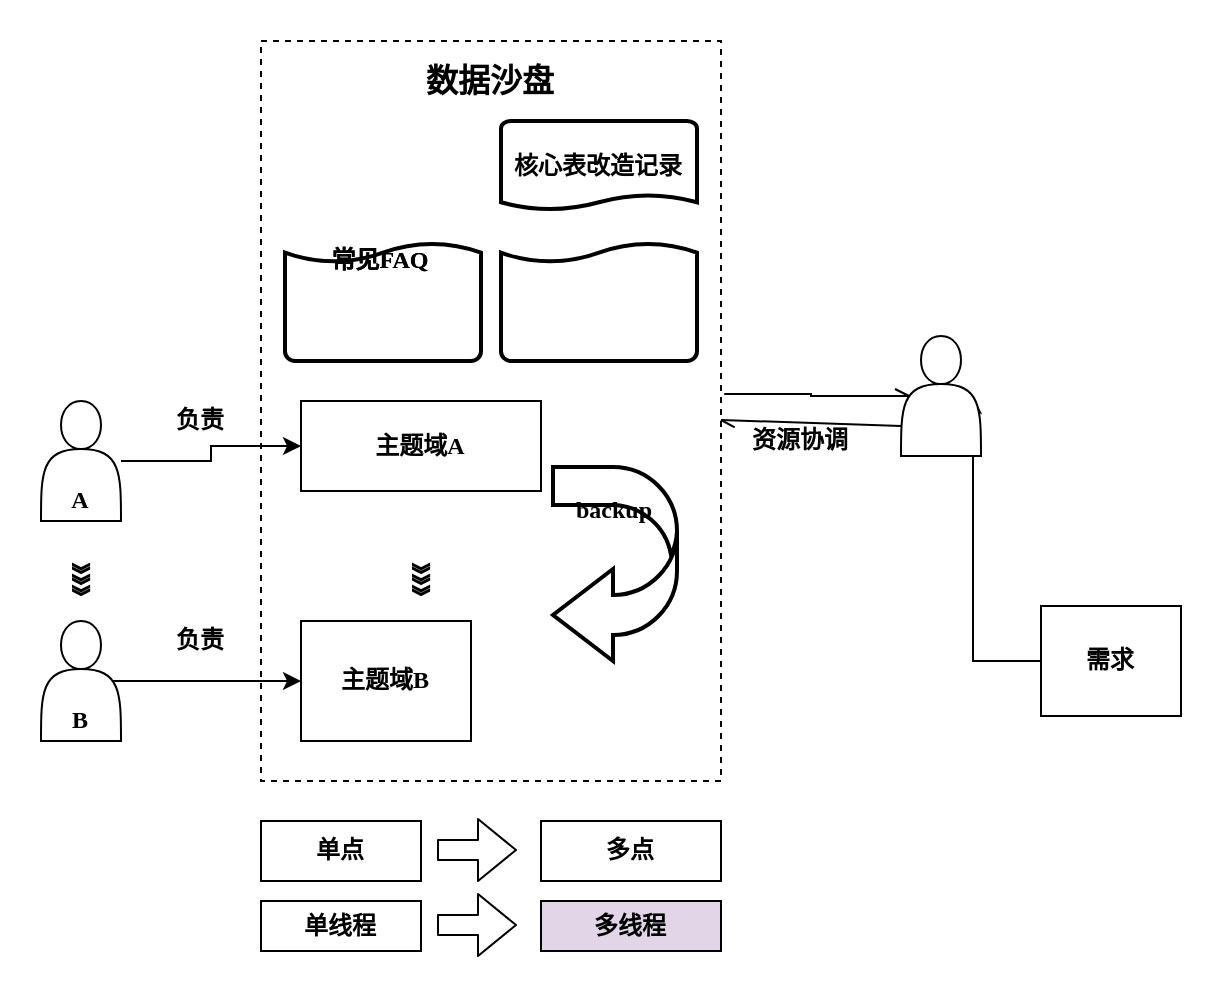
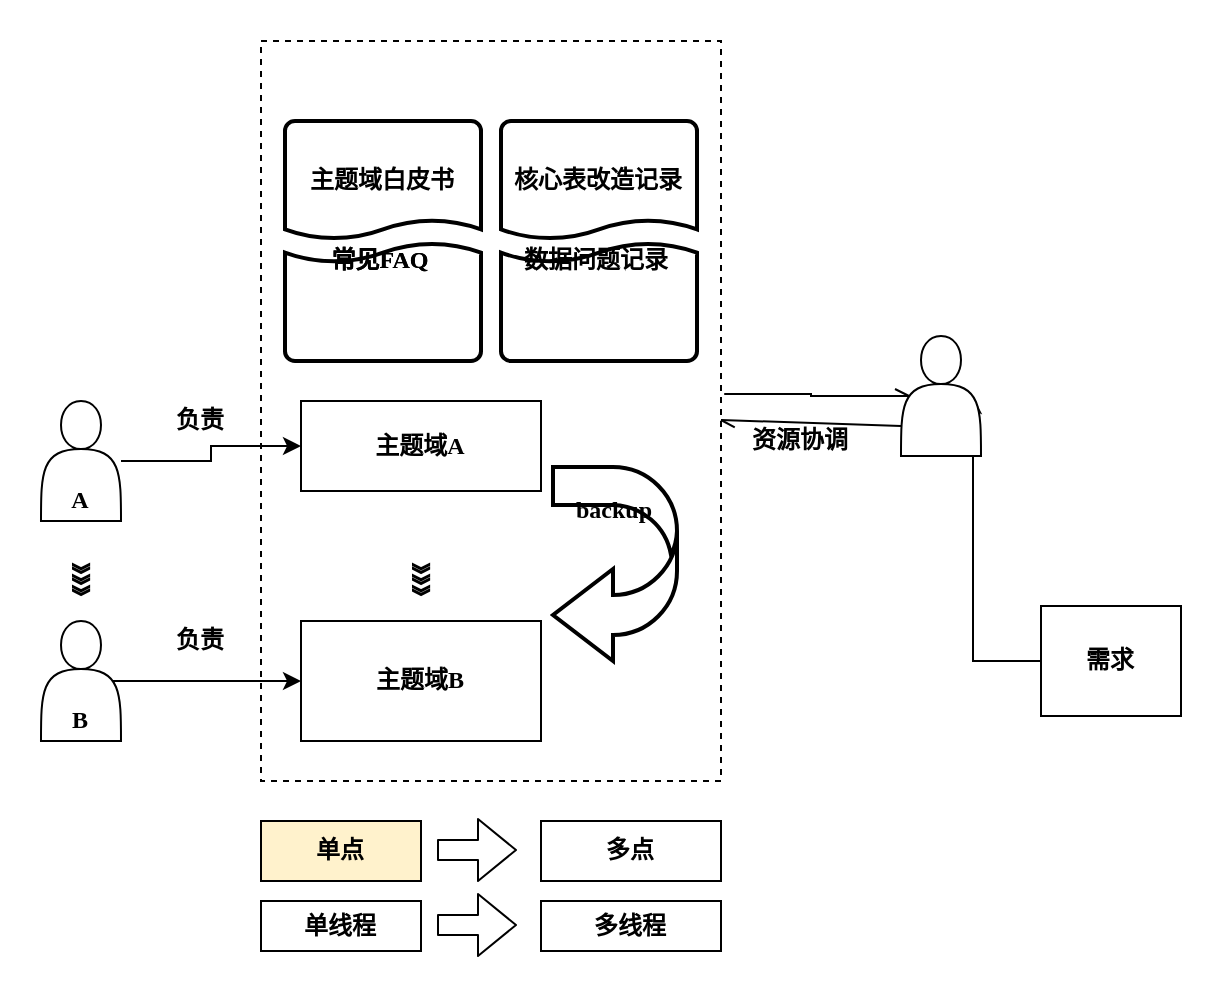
  <mxCell id="0" />
  <mxCell id="1" parent="0" />
  <mxCell id="2" style="edgeStyle=orthogonalEdgeStyle;rounded=0;orthogonalLoop=1;jettySize=auto;html=1;exitX=1.007;exitY=0.477;exitDx=0;exitDy=0;entryX=0.1;entryY=0.5;entryDx=0;entryDy=0;entryPerimeter=0;endArrow=openAsync;endFill=0;fontStyle=1;exitPerimeter=0;fontFamily=微软雅黑;" parent="1" source="3" target="20" edge="1"><mxGeometry relative="1" as="geometry" /></mxCell>
  <mxCell id="3" value="" style="rounded=0;whiteSpace=wrap;html=1;dashed=1;fontStyle=1;fontFamily=微软雅黑;" parent="1" diagramCategory="general" diagramName="Rectangle" vertex="1"><mxGeometry x="130" y="20" width="230" height="370" as="geometry" /></mxCell>
  <mxCell id="4" value="主题域A" style="rounded=0;whiteSpace=wrap;html=1;fontStyle=1;fontFamily=微软雅黑;" parent="1" diagramCategory="general" diagramName="Rectangle" vertex="1"><mxGeometry x="150" y="200" width="120" height="45" as="geometry" /></mxCell>
  <mxCell id="5" style="edgeStyle=orthogonalEdgeStyle;rounded=0;orthogonalLoop=1;jettySize=auto;html=1;exitX=0;exitY=0.5;exitDx=0;exitDy=0;entryX=0.9;entryY=0.5;entryDx=0;entryDy=0;entryPerimeter=0;fontSize=16;fontStyle=1;fontFamily=微软雅黑;" parent="1" source="6" target="20" edge="1"><mxGeometry relative="1" as="geometry" /></mxCell>
  <mxCell id="6" value="需求" style="rounded=0;whiteSpace=wrap;html=1;fontStyle=1;fontFamily=微软雅黑;" parent="1" diagramCategory="general" diagramName="Rectangle" vertex="1"><mxGeometry x="520" y="302.5" width="70" height="55" as="geometry" /></mxCell>
  <mxCell id="7" style="edgeStyle=orthogonalEdgeStyle;rounded=0;orthogonalLoop=1;jettySize=auto;html=1;fontStyle=1;fontFamily=微软雅黑;" parent="1" source="8" target="4" edge="1"><mxGeometry relative="1" as="geometry" /></mxCell>
  <mxCell id="8" value="" style="shape=actor;whiteSpace=wrap;html=1;fontStyle=1;fontFamily=微软雅黑;" parent="1" diagramCategory="advanced" diagramName="User" vertex="1"><mxGeometry x="20" y="200" width="40" height="60" as="geometry" /></mxCell>
  <mxCell id="9" style="edgeStyle=orthogonalEdgeStyle;rounded=0;orthogonalLoop=1;jettySize=auto;html=1;exitX=0.9;exitY=0.5;exitDx=0;exitDy=0;exitPerimeter=0;fontStyle=1;fontFamily=微软雅黑;" parent="1" source="10" target="11" edge="1"><mxGeometry relative="1" as="geometry" /></mxCell>
  <mxCell id="10" value="" style="shape=actor;whiteSpace=wrap;html=1;fontStyle=1;fontFamily=微软雅黑;" parent="1" diagramCategory="advanced" diagramName="User" vertex="1"><mxGeometry x="20" y="310" width="40" height="60" as="geometry" /></mxCell>
- <mxCell id="11" value="主题域B" style="rounded=0;whiteSpace=wrap;html=1;fontStyle=1;fontFamily=微软雅黑;" parent="1" diagramCategory="general" diagramName="Rectangle" vertex="1"><mxGeometry x="150" y="310" width="85" height="60" as="geometry" /></mxCell>
+ <mxCell id="11" value="主题域B" style="rounded=0;whiteSpace=wrap;html=1;fontStyle=1;fontFamily=微软雅黑;" parent="1" diagramCategory="general" diagramName="Rectangle" vertex="1"><mxGeometry x="150" y="310" width="120" height="60" as="geometry" /></mxCell>
  <mxCell id="12" value="A" style="text;html=1;strokeColor=none;fillColor=none;align=center;verticalAlign=middle;whiteSpace=wrap;rounded=0;fontStyle=1;fontFamily=微软雅黑;" parent="1" diagramCategory="general" diagramName="text" vertex="1"><mxGeometry x="20" y="240" width="40" height="20" as="geometry" /></mxCell>
  <mxCell id="13" value="B" style="text;html=1;strokeColor=none;fillColor=none;align=center;verticalAlign=middle;whiteSpace=wrap;rounded=0;fontStyle=1;fontFamily=微软雅黑;" parent="1" diagramCategory="general" diagramName="text" vertex="1"><mxGeometry x="20" y="350" width="40" height="20" as="geometry" /></mxCell>
  <mxCell id="14" value="负责" style="text;html=1;strokeColor=none;fillColor=none;align=center;verticalAlign=middle;whiteSpace=wrap;rounded=0;fontStyle=1;fontFamily=微软雅黑;" parent="1" diagramCategory="general" diagramName="text" vertex="1"><mxGeometry x="80" y="200" width="40" height="20" as="geometry" /></mxCell>
  <mxCell id="15" value="负责" style="text;html=1;strokeColor=none;fillColor=none;align=center;verticalAlign=middle;whiteSpace=wrap;rounded=0;fontStyle=1;fontFamily=微软雅黑;" parent="1" diagramCategory="general" diagramName="text" vertex="1"><mxGeometry x="80" y="310" width="40" height="20" as="geometry" /></mxCell>
  <mxCell id="16" value="》》》" style="text;html=1;strokeColor=none;fillColor=none;align=center;verticalAlign=middle;whiteSpace=wrap;rounded=0;rotation=90;fontStyle=1;fontFamily=微软雅黑;" parent="1" diagramCategory="general" diagramName="text" vertex="1"><mxGeometry x="20" y="280" width="40" height="20" as="geometry" /></mxCell>
  <mxCell id="17" value="》》》" style="text;html=1;strokeColor=none;fillColor=none;align=center;verticalAlign=middle;whiteSpace=wrap;rounded=0;rotation=90;fontStyle=1;fontFamily=微软雅黑;" parent="1" diagramCategory="general" diagramName="text" vertex="1"><mxGeometry x="190" y="280" width="40" height="20" as="geometry" /></mxCell>
- <mxCell id="18" value="单点" style="rounded=0;whiteSpace=wrap;html=1;fontStyle=1;fontFamily=微软雅黑;" parent="1" diagramCategory="general" diagramName="Rectangle" vertex="1"><mxGeometry x="130" y="410" width="80" height="30" as="geometry" /></mxCell>
+ <mxCell id="18" value="单点" style="rounded=0;whiteSpace=wrap;html=1;fontStyle=1;fontFamily=微软雅黑;fillColor=#fff2cc;" parent="1" diagramCategory="general" diagramName="Rectangle" vertex="1"><mxGeometry x="130" y="410" width="80" height="30" as="geometry" /></mxCell>
  <mxCell id="19" value="多点" style="rounded=0;whiteSpace=wrap;html=1;fontStyle=1;fontFamily=微软雅黑;" parent="1" diagramCategory="general" diagramName="Rectangle" vertex="1"><mxGeometry x="270" y="410" width="90" height="30" as="geometry" /></mxCell>
  <mxCell id="20" value="" style="shape=actor;whiteSpace=wrap;html=1;fontStyle=1;fontFamily=微软雅黑;" parent="1" diagramCategory="advanced" diagramName="User" vertex="1"><mxGeometry x="450" y="167.5" width="40" height="60" as="geometry" /></mxCell>
  <mxCell id="21" value="" style="shape=flexArrow;endArrow=classic;html=1;fontStyle=1;fontFamily=微软雅黑;" parent="1" diagramCategory="general" diagramName="arrow" edge="1"><mxGeometry width="50" height="50" relative="1" as="geometry"><mxPoint x="218" y="424.5" as="sourcePoint" /><mxPoint x="258" y="424.5" as="targetPoint" /></mxGeometry></mxCell>
- <mxCell id="22" value="&lt;span style=&quot;font-size: 16px;&quot;&gt;&lt;font style=&quot;font-size: 16px;&quot;&gt;数据沙盘&lt;/font&gt;&lt;/span&gt;" style="text;html=1;strokeColor=none;fillColor=none;align=center;verticalAlign=middle;whiteSpace=wrap;rounded=0;fontSize=16;fontStyle=1;fontFamily=微软雅黑;" parent="1" diagramCategory="general" diagramName="text" vertex="1"><mxGeometry x="210" y="30" width="70" height="20" as="geometry" /></mxCell>
  <mxCell id="23" value="单线程" style="rounded=0;whiteSpace=wrap;html=1;fontStyle=1;fontFamily=微软雅黑;" parent="1" diagramCategory="general" diagramName="Rectangle" vertex="1"><mxGeometry x="130" y="450" width="80" height="25" as="geometry" /></mxCell>
- <mxCell id="24" value="多线程" style="rounded=0;whiteSpace=wrap;html=1;fontStyle=1;fontFamily=微软雅黑;fillColor=#e1d5e7;" parent="1" diagramCategory="general" diagramName="Rectangle" vertex="1"><mxGeometry x="270" y="450" width="90" height="25" as="geometry" /></mxCell>
+ <mxCell id="24" value="多线程" style="rounded=0;whiteSpace=wrap;html=1;fontStyle=1;fontFamily=微软雅黑;" parent="1" diagramCategory="general" diagramName="Rectangle" vertex="1"><mxGeometry x="270" y="450" width="90" height="25" as="geometry" /></mxCell>
  <mxCell id="25" value="" style="shape=flexArrow;endArrow=classic;html=1;fontStyle=1;fontFamily=微软雅黑;" parent="1" diagramCategory="general" diagramName="arrow" edge="1"><mxGeometry width="50" height="50" relative="1" as="geometry"><mxPoint x="218" y="462" as="sourcePoint" /><mxPoint x="258" y="462" as="targetPoint" /></mxGeometry></mxCell>
- <mxCell id="26" value="核心表改造记录" style="shape=mxgraph.flowchart.document;whiteSpace=wrap;html=1;fillColor=#ffffff;strokeColor=#000000;strokeWidth=2;fontStyle=1;fontFamily=微软雅黑;" parent="1" diagramCategory="Flowchart" diagramName="Document" vertex="1"><mxGeometry x="250" y="60" width="98" height="45" as="geometry" /></mxCell>
+ <mxCell id="26" value="核心表改造记录" style="shape=mxgraph.flowchart.document;whiteSpace=wrap;html=1;fillColor=#ffffff;strokeColor=#000000;strokeWidth=2;fontStyle=1;fontFamily=微软雅黑;" parent="1" diagramCategory="Flowchart" diagramName="Document" vertex="1"><mxGeometry x="250" y="60" width="98" height="60" as="geometry" /></mxCell>
  <mxCell id="27" value="" style="shape=mxgraph.flowchart.document;whiteSpace=wrap;html=1;fillColor=#ffffff;strokeColor=#000000;strokeWidth=2;rotation=-180;fontStyle=1;fontFamily=微软雅黑;" parent="1" diagramCategory="Flowchart" diagramName="Document" vertex="1"><mxGeometry x="142" y="120" width="98" height="60" as="geometry" /></mxCell>
  <mxCell id="28" value="常见FAQ" style="text;html=1;strokeColor=none;fillColor=none;align=center;verticalAlign=middle;whiteSpace=wrap;rounded=0;fontStyle=1;fontFamily=微软雅黑;" parent="1" diagramCategory="general" diagramName="text" vertex="1"><mxGeometry x="150" y="120" width="80" height="20" as="geometry" /></mxCell>
  <mxCell id="29" value="" style="shape=mxgraph.flowchart.document;whiteSpace=wrap;html=1;fillColor=#ffffff;strokeColor=#000000;strokeWidth=2;rotation=-180;fontStyle=1;fontFamily=微软雅黑;" parent="1" diagramCategory="Flowchart" diagramName="Document" vertex="1"><mxGeometry x="250" y="120" width="98" height="60" as="geometry" /></mxCell>
+ <mxCell id="30" value="数据问题记录" style="text;html=1;strokeColor=none;fillColor=none;align=center;verticalAlign=middle;whiteSpace=wrap;rounded=0;fontStyle=1;fontFamily=微软雅黑;" parent="1" diagramCategory="general" diagramName="text" vertex="1"><mxGeometry x="258" y="120" width="80" height="20" as="geometry" /></mxCell>
  <mxCell id="31" value="" style="endArrow=openAsync;html=1;exitX=0;exitY=0.75;exitDx=0;exitDy=0;endFill=0;fontStyle=1;fontFamily=微软雅黑;" parent="1" source="20" diagramCategory="general" diagramName="DirectionalConnector" edge="1"><mxGeometry width="50" height="50" relative="1" as="geometry"><mxPoint x="430" y="210" as="sourcePoint" /><mxPoint x="360" y="209.5" as="targetPoint" /></mxGeometry></mxCell>
  <mxCell id="32" value="资源协调" style="text;html=1;strokeColor=none;fillColor=none;align=center;verticalAlign=middle;whiteSpace=wrap;rounded=0;fontStyle=1;fontFamily=微软雅黑;" parent="1" diagramCategory="general" diagramName="text" vertex="1"><mxGeometry x="370" y="210" width="60" height="20" as="geometry" /></mxCell>
  <mxCell id="33" value="" style="shape=mxgraph.arrows.u_turn_left_arrow;whiteSpace=wrap;html=1;fillColor=#ffffff;strokeColor=#000000;strokeWidth=2;fontFamily=微软雅黑;" parent="1" diagramCategory="arrow" diagramName="UTurnLeftArrow" vertex="1"><mxGeometry x="276" y="233" width="62" height="97" as="geometry" /></mxCell>
  <mxCell id="34" value="backup" style="text;html=1;strokeColor=none;fillColor=none;align=center;verticalAlign=middle;whiteSpace=wrap;rounded=0;fontStyle=1;fontFamily=微软雅黑;" parent="1" diagramCategory="general" diagramName="text" vertex="1"><mxGeometry x="287" y="245" width="40" height="20" as="geometry" /></mxCell>
+ <mxCell id="35" value="主题域白皮书" style="shape=mxgraph.flowchart.document;whiteSpace=wrap;html=1;fillColor=#ffffff;strokeColor=#000000;strokeWidth=2;fontStyle=1;fontFamily=微软雅黑;" diagramCategory="Flowchart" diagramName="Document" vertex="1" parent="1"><mxGeometry x="142" y="60" width="98" height="60" as="geometry" /></mxCell>
  <mxCell id="36" value="常见FAQ" style="text;html=1;strokeColor=none;fillColor=none;align=center;verticalAlign=middle;whiteSpace=wrap;rounded=0;fontStyle=1;fontFamily=微软雅黑;" diagramCategory="general" diagramName="text" vertex="1" parent="1"><mxGeometry x="150" y="120" width="80" height="20" as="geometry" /></mxCell>
